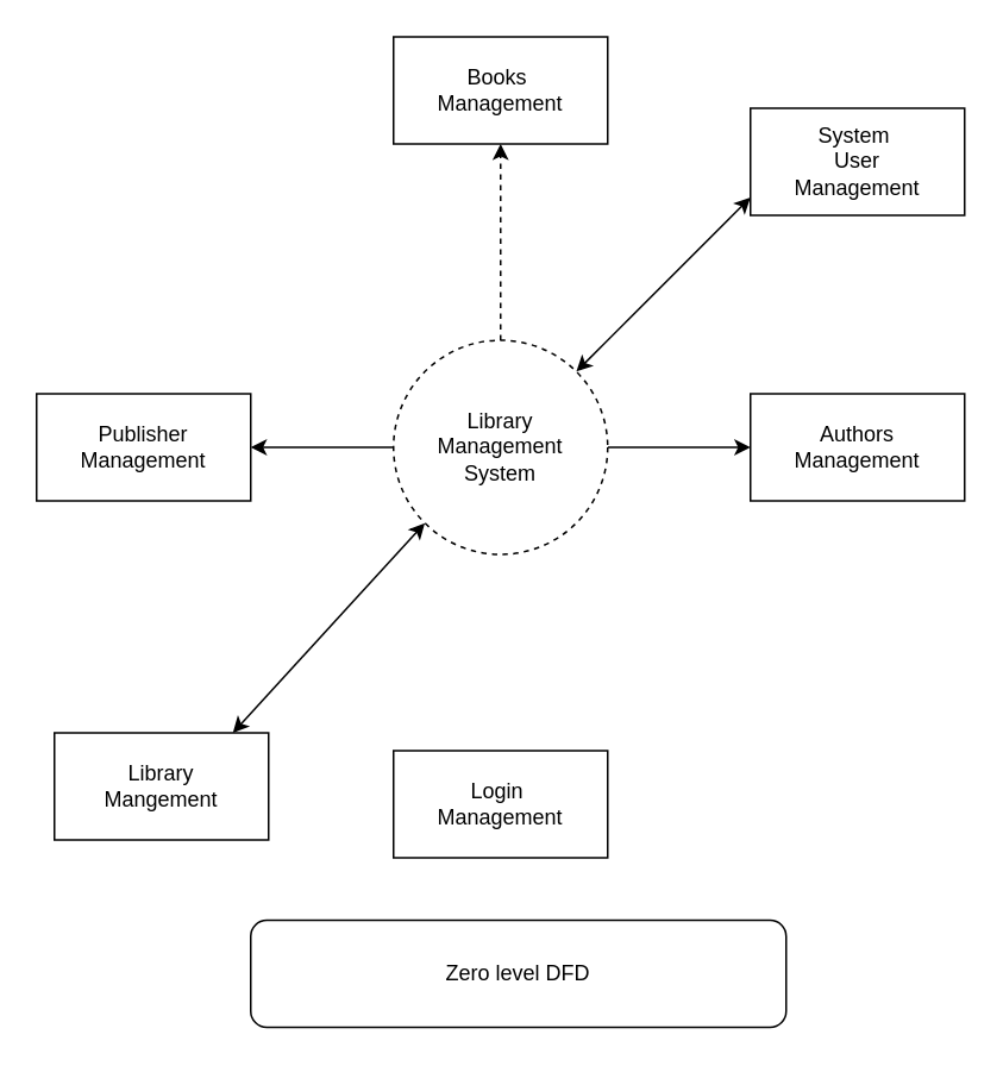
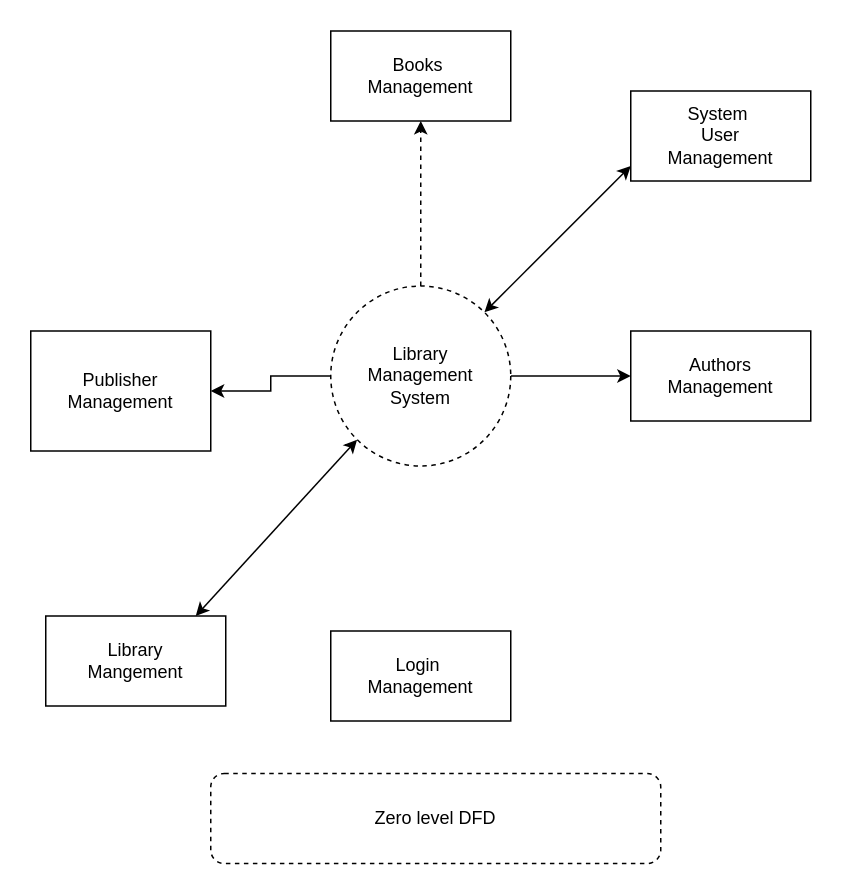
  <mxCell id="0" />
  <mxCell id="1" parent="0" />
  <mxCell id="2" value="" style="edgeStyle=orthogonalEdgeStyle;rounded=0;orthogonalLoop=1;jettySize=auto;html=1;" edge="1" parent="1" source="5" target="6"><mxGeometry relative="1" as="geometry" /></mxCell>
  <mxCell id="3" value="" style="edgeStyle=orthogonalEdgeStyle;rounded=0;orthogonalLoop=1;jettySize=auto;html=1;dashed=1;" edge="1" parent="1" source="5" target="7"><mxGeometry relative="1" as="geometry" /></mxCell>
  <mxCell id="4" value="" style="edgeStyle=orthogonalEdgeStyle;rounded=0;orthogonalLoop=1;jettySize=auto;html=1;" edge="1" parent="1" source="5" target="9"><mxGeometry relative="1" as="geometry" /></mxCell>
  <mxCell id="5" value="Library&lt;br&gt;Management&lt;br&gt;System" style="ellipse;whiteSpace=wrap;html=1;aspect=fixed;dashed=1;" vertex="1" parent="1"><mxGeometry x="220" y="190" width="120" height="120" as="geometry" /></mxCell>
  <mxCell id="6" value="Authors&lt;br&gt;Management" style="whiteSpace=wrap;html=1;" vertex="1" parent="1"><mxGeometry x="420" y="220" width="120" height="60" as="geometry" /></mxCell>
  <mxCell id="7" value="Books&amp;nbsp;&lt;br&gt;Management&lt;br&gt;" style="whiteSpace=wrap;html=1;" vertex="1" parent="1"><mxGeometry x="220" y="20" width="120" height="60" as="geometry" /></mxCell>
  <mxCell id="8" value="Login&amp;nbsp;&lt;br&gt;Management" style="whiteSpace=wrap;html=1;" vertex="1" parent="1"><mxGeometry x="220" y="420" width="120" height="60" as="geometry" /></mxCell>
- <mxCell id="9" value="Publisher&lt;br&gt;Management" style="whiteSpace=wrap;html=1;" vertex="1" parent="1"><mxGeometry x="20" y="220" width="120" height="60" as="geometry" /></mxCell>
+ <mxCell id="9" value="Publisher&lt;br&gt;Management" style="whiteSpace=wrap;html=1;" vertex="1" parent="1"><mxGeometry x="20" y="220" width="120" height="80" as="geometry" /></mxCell>
  <mxCell id="10" value="" style="endArrow=classic;startArrow=classic;html=1;rounded=0;exitX=1;exitY=0;exitDx=0;exitDy=0;" edge="1" parent="1" source="5"><mxGeometry width="50" height="50" relative="1" as="geometry"><mxPoint x="260" y="260" as="sourcePoint" /><mxPoint x="420" y="110" as="targetPoint" /><Array as="points" /></mxGeometry></mxCell>
  <mxCell id="11" value="System&amp;nbsp;&lt;br&gt;User&lt;br&gt;Management" style="rounded=0;whiteSpace=wrap;html=1;" vertex="1" parent="1"><mxGeometry x="420" y="60" width="120" height="60" as="geometry" /></mxCell>
  <mxCell id="12" value="" style="endArrow=classic;startArrow=classic;html=1;rounded=0;entryX=0;entryY=1;entryDx=0;entryDy=0;" edge="1" parent="1" target="5"><mxGeometry width="50" height="50" relative="1" as="geometry"><mxPoint x="130" y="410" as="sourcePoint" /><mxPoint x="310" y="210" as="targetPoint" /></mxGeometry></mxCell>
  <mxCell id="13" value="Library&lt;br&gt;Mangement" style="rounded=0;whiteSpace=wrap;html=1;" vertex="1" parent="1"><mxGeometry x="30" y="410" width="120" height="60" as="geometry" /></mxCell>
- <mxCell id="14" value="Zero level DFD" style="rounded=1;whiteSpace=wrap;html=1;" vertex="1" parent="1"><mxGeometry x="140" y="515" width="300" height="60" as="geometry" /></mxCell>
+ <mxCell id="14" value="Zero level DFD" style="rounded=1;whiteSpace=wrap;html=1;dashed=1;" vertex="1" parent="1"><mxGeometry x="140" y="515" width="300" height="60" as="geometry" /></mxCell>
